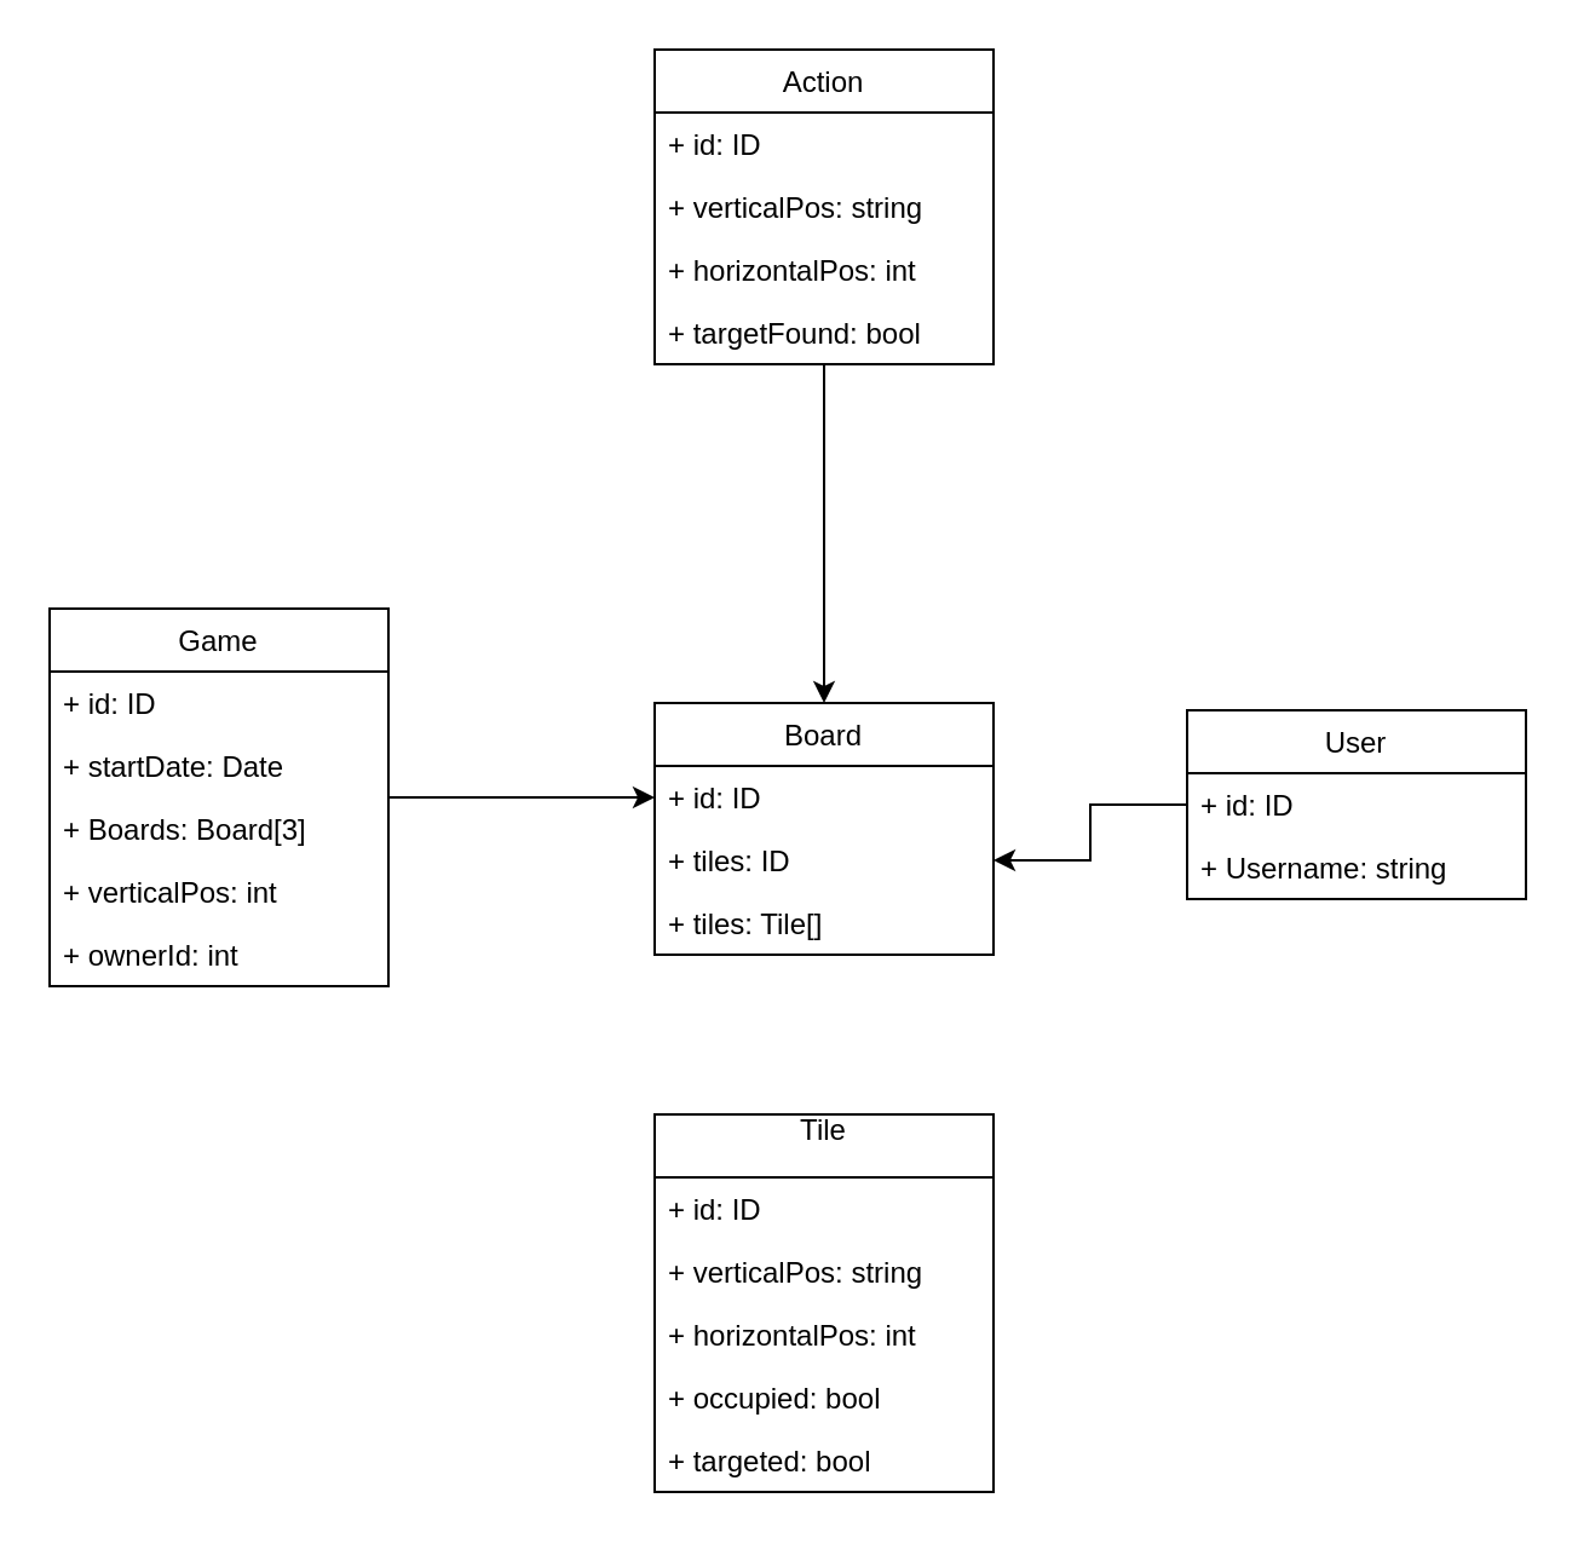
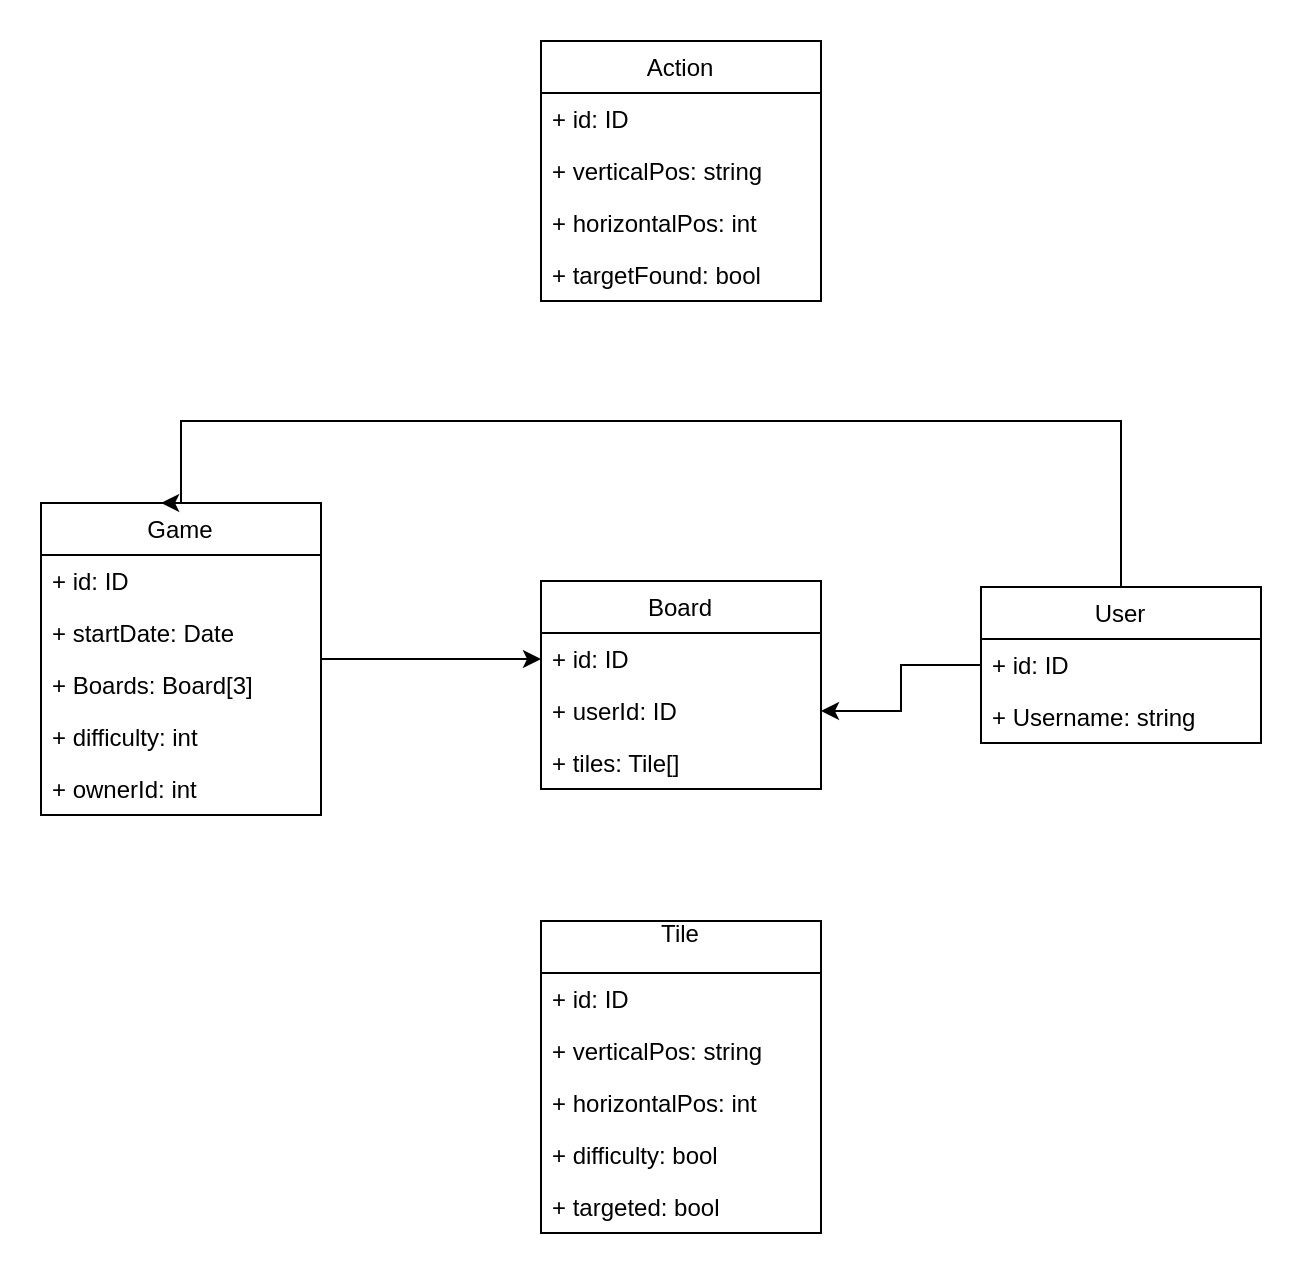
  <mxCell id="0" />
  <mxCell id="1" parent="0" />
  <mxCell id="2" style="edgeStyle=orthogonalEdgeStyle;rounded=0;orthogonalLoop=1;jettySize=auto;html=1;" parent="1" source="4" target="9" edge="1"><mxGeometry relative="1" as="geometry" /></mxCell>
+ <mxCell id="3" style="edgeStyle=orthogonalEdgeStyle;rounded=0;orthogonalLoop=1;jettySize=auto;html=1;entryX=0.429;entryY=0;entryDx=0;entryDy=0;entryPerimeter=0;" edge="1" parent="1" source="4" target="12"><mxGeometry relative="1" as="geometry"><Array as="points"><mxPoint x="560" y="210" /><mxPoint x="90" y="210" /><mxPoint x="90" y="251" /></Array></mxGeometry></mxCell>
  <mxCell id="4" value="User" style="swimlane;fontStyle=0;childLayout=stackLayout;horizontal=1;startSize=26;fillColor=none;horizontalStack=0;resizeParent=1;resizeParentMax=0;resizeLast=0;collapsible=1;marginBottom=0;" parent="1" vertex="1"><mxGeometry x="490" y="293" width="140" height="78" as="geometry" /></mxCell>
  <mxCell id="5" value="+ id: ID" style="text;strokeColor=none;fillColor=none;align=left;verticalAlign=top;spacingLeft=4;spacingRight=4;overflow=hidden;rotatable=0;points=[[0,0.5],[1,0.5]];portConstraint=eastwest;" parent="4" vertex="1"><mxGeometry y="26" width="140" height="26" as="geometry" /></mxCell>
  <mxCell id="6" value="+ Username: string" style="text;strokeColor=none;fillColor=none;align=left;verticalAlign=top;spacingLeft=4;spacingRight=4;overflow=hidden;rotatable=0;points=[[0,0.5],[1,0.5]];portConstraint=eastwest;" parent="4" vertex="1"><mxGeometry y="52" width="140" height="26" as="geometry" /></mxCell>
  <mxCell id="7" value="Board" style="swimlane;fontStyle=0;childLayout=stackLayout;horizontal=1;startSize=26;fillColor=none;horizontalStack=0;resizeParent=1;resizeParentMax=0;resizeLast=0;collapsible=1;marginBottom=0;" parent="1" vertex="1"><mxGeometry x="270" y="290" width="140" height="104" as="geometry" /></mxCell>
  <mxCell id="8" value="+ id: ID" style="text;strokeColor=none;fillColor=none;align=left;verticalAlign=top;spacingLeft=4;spacingRight=4;overflow=hidden;rotatable=0;points=[[0,0.5],[1,0.5]];portConstraint=eastwest;" parent="7" vertex="1"><mxGeometry y="26" width="140" height="26" as="geometry" /></mxCell>
- <mxCell id="9" value="+ tiles: ID" style="text;strokeColor=none;fillColor=none;align=left;verticalAlign=top;spacingLeft=4;spacingRight=4;overflow=hidden;rotatable=0;points=[[0,0.5],[1,0.5]];portConstraint=eastwest;" parent="7" vertex="1"><mxGeometry y="52" width="140" height="26" as="geometry" /></mxCell>
+ <mxCell id="9" value="+ userId: ID" style="text;strokeColor=none;fillColor=none;align=left;verticalAlign=top;spacingLeft=4;spacingRight=4;overflow=hidden;rotatable=0;points=[[0,0.5],[1,0.5]];portConstraint=eastwest;" parent="7" vertex="1"><mxGeometry y="52" width="140" height="26" as="geometry" /></mxCell>
  <mxCell id="10" value="+ tiles: Tile[]" style="text;strokeColor=none;fillColor=none;align=left;verticalAlign=top;spacingLeft=4;spacingRight=4;overflow=hidden;rotatable=0;points=[[0,0.5],[1,0.5]];portConstraint=eastwest;" vertex="1" parent="7"><mxGeometry y="78" width="140" height="26" as="geometry" /></mxCell>
  <mxCell id="11" style="edgeStyle=orthogonalEdgeStyle;rounded=0;orthogonalLoop=1;jettySize=auto;html=1;" parent="1" source="12" target="8" edge="1"><mxGeometry relative="1" as="geometry" /></mxCell>
  <mxCell id="12" value="Game" style="swimlane;fontStyle=0;childLayout=stackLayout;horizontal=1;startSize=26;fillColor=none;horizontalStack=0;resizeParent=1;resizeParentMax=0;resizeLast=0;collapsible=1;marginBottom=0;" parent="1" vertex="1"><mxGeometry x="20" y="251" width="140" height="156" as="geometry" /></mxCell>
  <mxCell id="13" value="+ id: ID" style="text;strokeColor=none;fillColor=none;align=left;verticalAlign=top;spacingLeft=4;spacingRight=4;overflow=hidden;rotatable=0;points=[[0,0.5],[1,0.5]];portConstraint=eastwest;" parent="12" vertex="1"><mxGeometry y="26" width="140" height="26" as="geometry" /></mxCell>
  <mxCell id="14" value="+ startDate: Date" style="text;strokeColor=none;fillColor=none;align=left;verticalAlign=top;spacingLeft=4;spacingRight=4;overflow=hidden;rotatable=0;points=[[0,0.5],[1,0.5]];portConstraint=eastwest;" parent="12" vertex="1"><mxGeometry y="52" width="140" height="26" as="geometry" /></mxCell>
  <mxCell id="15" value="+ Boards: Board[3]" style="text;strokeColor=none;fillColor=none;align=left;verticalAlign=top;spacingLeft=4;spacingRight=4;overflow=hidden;rotatable=0;points=[[0,0.5],[1,0.5]];portConstraint=eastwest;" parent="12" vertex="1"><mxGeometry y="78" width="140" height="26" as="geometry" /></mxCell>
- <mxCell id="16" value="+ verticalPos: int" style="text;strokeColor=none;fillColor=none;align=left;verticalAlign=top;spacingLeft=4;spacingRight=4;overflow=hidden;rotatable=0;points=[[0,0.5],[1,0.5]];portConstraint=eastwest;" parent="12" vertex="1"><mxGeometry y="104" width="140" height="26" as="geometry" /></mxCell>
+ <mxCell id="16" value="+ difficulty: int" style="text;strokeColor=none;fillColor=none;align=left;verticalAlign=top;spacingLeft=4;spacingRight=4;overflow=hidden;rotatable=0;points=[[0,0.5],[1,0.5]];portConstraint=eastwest;" parent="12" vertex="1"><mxGeometry y="104" width="140" height="26" as="geometry" /></mxCell>
  <mxCell id="17" value="+ ownerId: int" style="text;strokeColor=none;fillColor=none;align=left;verticalAlign=top;spacingLeft=4;spacingRight=4;overflow=hidden;rotatable=0;points=[[0,0.5],[1,0.5]];portConstraint=eastwest;" vertex="1" parent="12"><mxGeometry y="130" width="140" height="26" as="geometry" /></mxCell>
- <mxCell id="18" style="edgeStyle=orthogonalEdgeStyle;rounded=0;orthogonalLoop=1;jettySize=auto;html=1;" parent="1" source="19" target="7" edge="1"><mxGeometry relative="1" as="geometry" /></mxCell>
  <mxCell id="19" value="Action" style="swimlane;fontStyle=0;childLayout=stackLayout;horizontal=1;startSize=26;fillColor=none;horizontalStack=0;resizeParent=1;resizeParentMax=0;resizeLast=0;collapsible=1;marginBottom=0;" parent="1" vertex="1"><mxGeometry x="270" y="20" width="140" height="130" as="geometry" /></mxCell>
  <mxCell id="20" value="+ id: ID" style="text;strokeColor=none;fillColor=none;align=left;verticalAlign=top;spacingLeft=4;spacingRight=4;overflow=hidden;rotatable=0;points=[[0,0.5],[1,0.5]];portConstraint=eastwest;" parent="19" vertex="1"><mxGeometry y="26" width="140" height="26" as="geometry" /></mxCell>
  <mxCell id="21" value="+ verticalPos: string" style="text;strokeColor=none;fillColor=none;align=left;verticalAlign=top;spacingLeft=4;spacingRight=4;overflow=hidden;rotatable=0;points=[[0,0.5],[1,0.5]];portConstraint=eastwest;" parent="19" vertex="1"><mxGeometry y="52" width="140" height="26" as="geometry" /></mxCell>
  <mxCell id="22" value="+ horizontalPos: int" style="text;strokeColor=none;fillColor=none;align=left;verticalAlign=top;spacingLeft=4;spacingRight=4;overflow=hidden;rotatable=0;points=[[0,0.5],[1,0.5]];portConstraint=eastwest;" parent="19" vertex="1"><mxGeometry y="78" width="140" height="26" as="geometry" /></mxCell>
  <mxCell id="23" value="+ targetFound: bool" style="text;strokeColor=none;fillColor=none;align=left;verticalAlign=top;spacingLeft=4;spacingRight=4;overflow=hidden;rotatable=0;points=[[0,0.5],[1,0.5]];portConstraint=eastwest;" parent="19" vertex="1"><mxGeometry y="104" width="140" height="26" as="geometry" /></mxCell>
  <mxCell id="24" value="Tile&#10;" style="swimlane;fontStyle=0;childLayout=stackLayout;horizontal=1;startSize=26;fillColor=none;horizontalStack=0;resizeParent=1;resizeParentMax=0;resizeLast=0;collapsible=1;marginBottom=0;" vertex="1" parent="1"><mxGeometry x="270" y="460" width="140" height="156" as="geometry" /></mxCell>
  <mxCell id="25" value="+ id: ID" style="text;strokeColor=none;fillColor=none;align=left;verticalAlign=top;spacingLeft=4;spacingRight=4;overflow=hidden;rotatable=0;points=[[0,0.5],[1,0.5]];portConstraint=eastwest;" vertex="1" parent="24"><mxGeometry y="26" width="140" height="26" as="geometry" /></mxCell>
  <mxCell id="26" value="+ verticalPos: string" style="text;strokeColor=none;fillColor=none;align=left;verticalAlign=top;spacingLeft=4;spacingRight=4;overflow=hidden;rotatable=0;points=[[0,0.5],[1,0.5]];portConstraint=eastwest;" vertex="1" parent="24"><mxGeometry y="52" width="140" height="26" as="geometry" /></mxCell>
  <mxCell id="27" value="+ horizontalPos: int&#10;" style="text;strokeColor=none;fillColor=none;align=left;verticalAlign=top;spacingLeft=4;spacingRight=4;overflow=hidden;rotatable=0;points=[[0,0.5],[1,0.5]];portConstraint=eastwest;" vertex="1" parent="24"><mxGeometry y="78" width="140" height="26" as="geometry" /></mxCell>
- <mxCell id="28" value="+ occupied: bool" style="text;strokeColor=none;fillColor=none;align=left;verticalAlign=top;spacingLeft=4;spacingRight=4;overflow=hidden;rotatable=0;points=[[0,0.5],[1,0.5]];portConstraint=eastwest;" vertex="1" parent="24"><mxGeometry y="104" width="140" height="26" as="geometry" /></mxCell>
+ <mxCell id="28" value="+ difficulty: bool" style="text;strokeColor=none;fillColor=none;align=left;verticalAlign=top;spacingLeft=4;spacingRight=4;overflow=hidden;rotatable=0;points=[[0,0.5],[1,0.5]];portConstraint=eastwest;" vertex="1" parent="24"><mxGeometry y="104" width="140" height="26" as="geometry" /></mxCell>
  <mxCell id="29" value="+ targeted: bool" style="text;strokeColor=none;fillColor=none;align=left;verticalAlign=top;spacingLeft=4;spacingRight=4;overflow=hidden;rotatable=0;points=[[0,0.5],[1,0.5]];portConstraint=eastwest;" vertex="1" parent="24"><mxGeometry y="130" width="140" height="26" as="geometry" /></mxCell>
